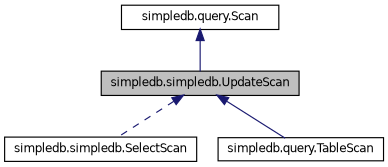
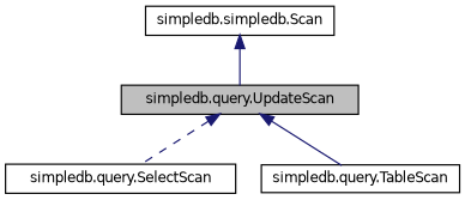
  digraph {
    fontname="DejaVu Sans"
    node [color=black fillcolor=white fontname="DejaVu Sans" fontsize=10 shape=record style=filled]
    edge [color=midnightblue dir=back fontname="DejaVu Sans" fontsize=10 labelfontname=Helvetica labelfontsize=10 style=solid]
-   n1 [fillcolor=grey75 fontcolor=black height=0.2 label="simpledb.simpledb.UpdateScan" width=0.4]
-   n2 [height=0.2 label="simpledb.simpledb.SelectScan" width=0.4]
+   n1 [fillcolor=grey75 fontcolor=black height=0.2 label="simpledb.query.UpdateScan" width=0.4]
+   n2 [height=0.2 label="simpledb.query.SelectScan" width=0.4]
    n3 [height=0.2 label="simpledb.query.TableScan" width=0.4]
-   n4 [height=0.2 label="simpledb.query.Scan" width=0.4]
+   n4 [height=0.2 label="simpledb.simpledb.Scan" width=0.4]
    n1 -> n2 [style=dashed]
    n1 -> n3
    n4 -> n1
  }
